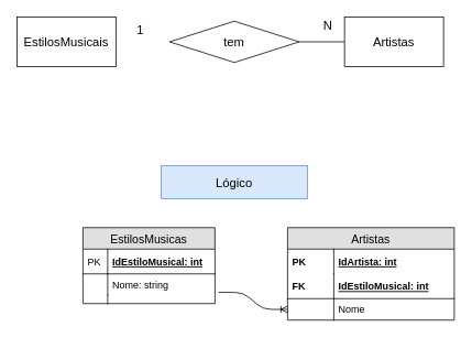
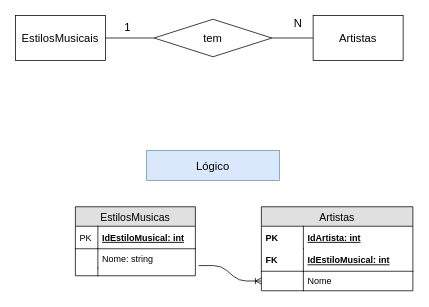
  <mxCell id="0" />
  <mxCell id="1" parent="0" />
  <mxCell id="2" value="EstilosMusicas" style="swimlane;fontStyle=0;childLayout=stackLayout;horizontal=1;startSize=26;fillColor=#e0e0e0;horizontalStack=0;resizeParent=1;resizeParentMax=0;resizeLast=0;collapsible=1;marginBottom=0;swimlaneFillColor=#ffffff;align=center;fontSize=14;" vertex="1" parent="1"><mxGeometry x="100" y="275" width="160" height="92" as="geometry" /></mxCell>
  <mxCell id="3" value="IdEstiloMusical: int" style="shape=partialRectangle;top=0;left=0;right=0;bottom=1;align=left;verticalAlign=middle;fillColor=none;spacingLeft=34;spacingRight=4;overflow=hidden;rotatable=0;points=[[0,0.5],[1,0.5]];portConstraint=eastwest;dropTarget=0;fontStyle=5;fontSize=12;" vertex="1" parent="2"><mxGeometry y="26" width="160" height="30" as="geometry" /></mxCell>
  <mxCell id="4" value="PK" style="shape=partialRectangle;top=0;left=0;bottom=0;fillColor=none;align=left;verticalAlign=middle;spacingLeft=4;spacingRight=4;overflow=hidden;rotatable=0;points=[];portConstraint=eastwest;part=1;fontSize=12;" vertex="1" connectable="0" parent="3"><mxGeometry width="30" height="30" as="geometry" /></mxCell>
  <mxCell id="5" value="Nome: string" style="shape=partialRectangle;top=0;left=0;right=0;bottom=0;align=left;verticalAlign=top;fillColor=none;spacingLeft=34;spacingRight=4;overflow=hidden;rotatable=0;points=[[0,0.5],[1,0.5]];portConstraint=eastwest;dropTarget=0;fontSize=12;" vertex="1" parent="2"><mxGeometry y="56" width="160" height="26" as="geometry" /></mxCell>
  <mxCell id="6" value="" style="shape=partialRectangle;top=0;left=0;bottom=0;fillColor=none;align=left;verticalAlign=top;spacingLeft=4;spacingRight=4;overflow=hidden;rotatable=0;points=[];portConstraint=eastwest;part=1;fontSize=12;" vertex="1" connectable="0" parent="5"><mxGeometry width="30" height="26" as="geometry" /></mxCell>
  <mxCell id="7" value="" style="shape=partialRectangle;top=0;left=0;right=0;bottom=0;align=left;verticalAlign=top;fillColor=none;spacingLeft=34;spacingRight=4;overflow=hidden;rotatable=0;points=[[0,0.5],[1,0.5]];portConstraint=eastwest;dropTarget=0;fontSize=12;" vertex="1" parent="2"><mxGeometry y="82" width="160" height="10" as="geometry" /></mxCell>
  <mxCell id="8" value="" style="shape=partialRectangle;top=0;left=0;bottom=0;fillColor=none;align=left;verticalAlign=top;spacingLeft=4;spacingRight=4;overflow=hidden;rotatable=0;points=[];portConstraint=eastwest;part=1;fontSize=12;" vertex="1" connectable="0" parent="7"><mxGeometry width="30" height="10" as="geometry" /></mxCell>
  <mxCell id="9" value="Artistas" style="swimlane;fontStyle=0;childLayout=stackLayout;horizontal=1;startSize=26;fillColor=#e0e0e0;horizontalStack=0;resizeParent=1;resizeParentMax=0;resizeLast=0;collapsible=1;marginBottom=0;swimlaneFillColor=#ffffff;align=center;fontSize=14;" vertex="1" parent="1"><mxGeometry x="348" y="275" width="202" height="112" as="geometry" /></mxCell>
  <mxCell id="10" value="IdArtista: int" style="shape=partialRectangle;top=0;left=0;right=0;bottom=0;align=left;verticalAlign=middle;fillColor=none;spacingLeft=60;spacingRight=4;overflow=hidden;rotatable=0;points=[[0,0.5],[1,0.5]];portConstraint=eastwest;dropTarget=0;fontStyle=5;fontSize=12;" vertex="1" parent="9"><mxGeometry y="26" width="202" height="30" as="geometry" /></mxCell>
  <mxCell id="11" value="PK" style="shape=partialRectangle;fontStyle=1;top=0;left=0;bottom=0;fillColor=none;align=left;verticalAlign=middle;spacingLeft=4;spacingRight=4;overflow=hidden;rotatable=0;points=[];portConstraint=eastwest;part=1;fontSize=12;" vertex="1" connectable="0" parent="10"><mxGeometry width="56" height="30" as="geometry" /></mxCell>
  <mxCell id="12" value="IdEstiloMusical: int" style="shape=partialRectangle;top=0;left=0;right=0;bottom=1;align=left;verticalAlign=middle;fillColor=none;spacingLeft=60;spacingRight=4;overflow=hidden;rotatable=0;points=[[0,0.5],[1,0.5]];portConstraint=eastwest;dropTarget=0;fontStyle=5;fontSize=12;" vertex="1" parent="9"><mxGeometry y="56" width="202" height="30" as="geometry" /></mxCell>
  <mxCell id="13" value="FK" style="shape=partialRectangle;fontStyle=1;top=0;left=0;bottom=0;fillColor=none;align=left;verticalAlign=middle;spacingLeft=4;spacingRight=4;overflow=hidden;rotatable=0;points=[];portConstraint=eastwest;part=1;fontSize=12;" vertex="1" connectable="0" parent="12"><mxGeometry width="56" height="30" as="geometry" /></mxCell>
  <mxCell id="14" value="Nome" style="shape=partialRectangle;top=0;left=0;right=0;bottom=0;align=left;verticalAlign=top;fillColor=none;spacingLeft=60;spacingRight=4;overflow=hidden;rotatable=0;points=[[0,0.5],[1,0.5]];portConstraint=eastwest;dropTarget=0;fontSize=12;" vertex="1" parent="9"><mxGeometry y="86" width="202" height="26" as="geometry" /></mxCell>
  <mxCell id="15" value="" style="shape=partialRectangle;top=0;left=0;bottom=0;fillColor=none;align=left;verticalAlign=top;spacingLeft=4;spacingRight=4;overflow=hidden;rotatable=0;points=[];portConstraint=eastwest;part=1;fontSize=12;" vertex="1" connectable="0" parent="14"><mxGeometry width="56" height="26" as="geometry" /></mxCell>
  <mxCell id="16" value="" style="edgeStyle=entityRelationEdgeStyle;fontSize=12;html=1;endArrow=ERoneToMany;exitX=1.027;exitY=-0.355;exitDx=0;exitDy=0;exitPerimeter=0;entryX=0;entryY=0.5;entryDx=0;entryDy=0;" edge="1" parent="1" source="7" target="14"><mxGeometry width="100" height="100" relative="1" as="geometry"><mxPoint x="290" y="475" as="sourcePoint" /><mxPoint x="390" y="375" as="targetPoint" /></mxGeometry></mxCell>
  <mxCell id="17" value="Lógico" style="text;html=1;strokeColor=#6c8ebf;fillColor=#dae8fc;align=center;verticalAlign=middle;whiteSpace=wrap;rounded=0;fontSize=15;" vertex="1" parent="1"><mxGeometry x="195" y="200" width="177" height="40" as="geometry" /></mxCell>
+ <mxCell id="18" style="edgeStyle=orthogonalEdgeStyle;rounded=0;orthogonalLoop=1;jettySize=auto;html=1;fontSize=15;endArrow=none;endFill=0;" edge="1" parent="1" source="19" target="21"><mxGeometry relative="1" as="geometry" /></mxCell>
  <mxCell id="19" value="EstilosMusicais" style="rounded=0;whiteSpace=wrap;html=1;fontSize=15;" vertex="1" parent="1"><mxGeometry x="20" y="20" width="120" height="60" as="geometry" /></mxCell>
  <mxCell id="20" style="edgeStyle=orthogonalEdgeStyle;rounded=0;orthogonalLoop=1;jettySize=auto;html=1;endArrow=none;endFill=0;fontSize=15;" edge="1" parent="1" source="21" target="22"><mxGeometry relative="1" as="geometry" /></mxCell>
  <mxCell id="21" value="tem" style="rhombus;whiteSpace=wrap;html=1;fontSize=15;" vertex="1" parent="1"><mxGeometry x="205" y="25" width="157" height="50" as="geometry" /></mxCell>
  <mxCell id="22" value="Artistas" style="rounded=0;whiteSpace=wrap;html=1;fontSize=15;" vertex="1" parent="1"><mxGeometry x="417" y="20" width="120" height="60" as="geometry" /></mxCell>
  <mxCell id="23" value="1" style="text;html=1;strokeColor=none;fillColor=none;align=center;verticalAlign=middle;whiteSpace=wrap;rounded=0;fontSize=15;" vertex="1" parent="1"><mxGeometry x="150" y="25" width="40" height="20" as="geometry" /></mxCell>
  <mxCell id="24" value="N" style="text;html=1;strokeColor=none;fillColor=none;align=center;verticalAlign=middle;whiteSpace=wrap;rounded=0;fontSize=15;" vertex="1" parent="1"><mxGeometry x="377" y="20" width="40" height="20" as="geometry" /></mxCell>
